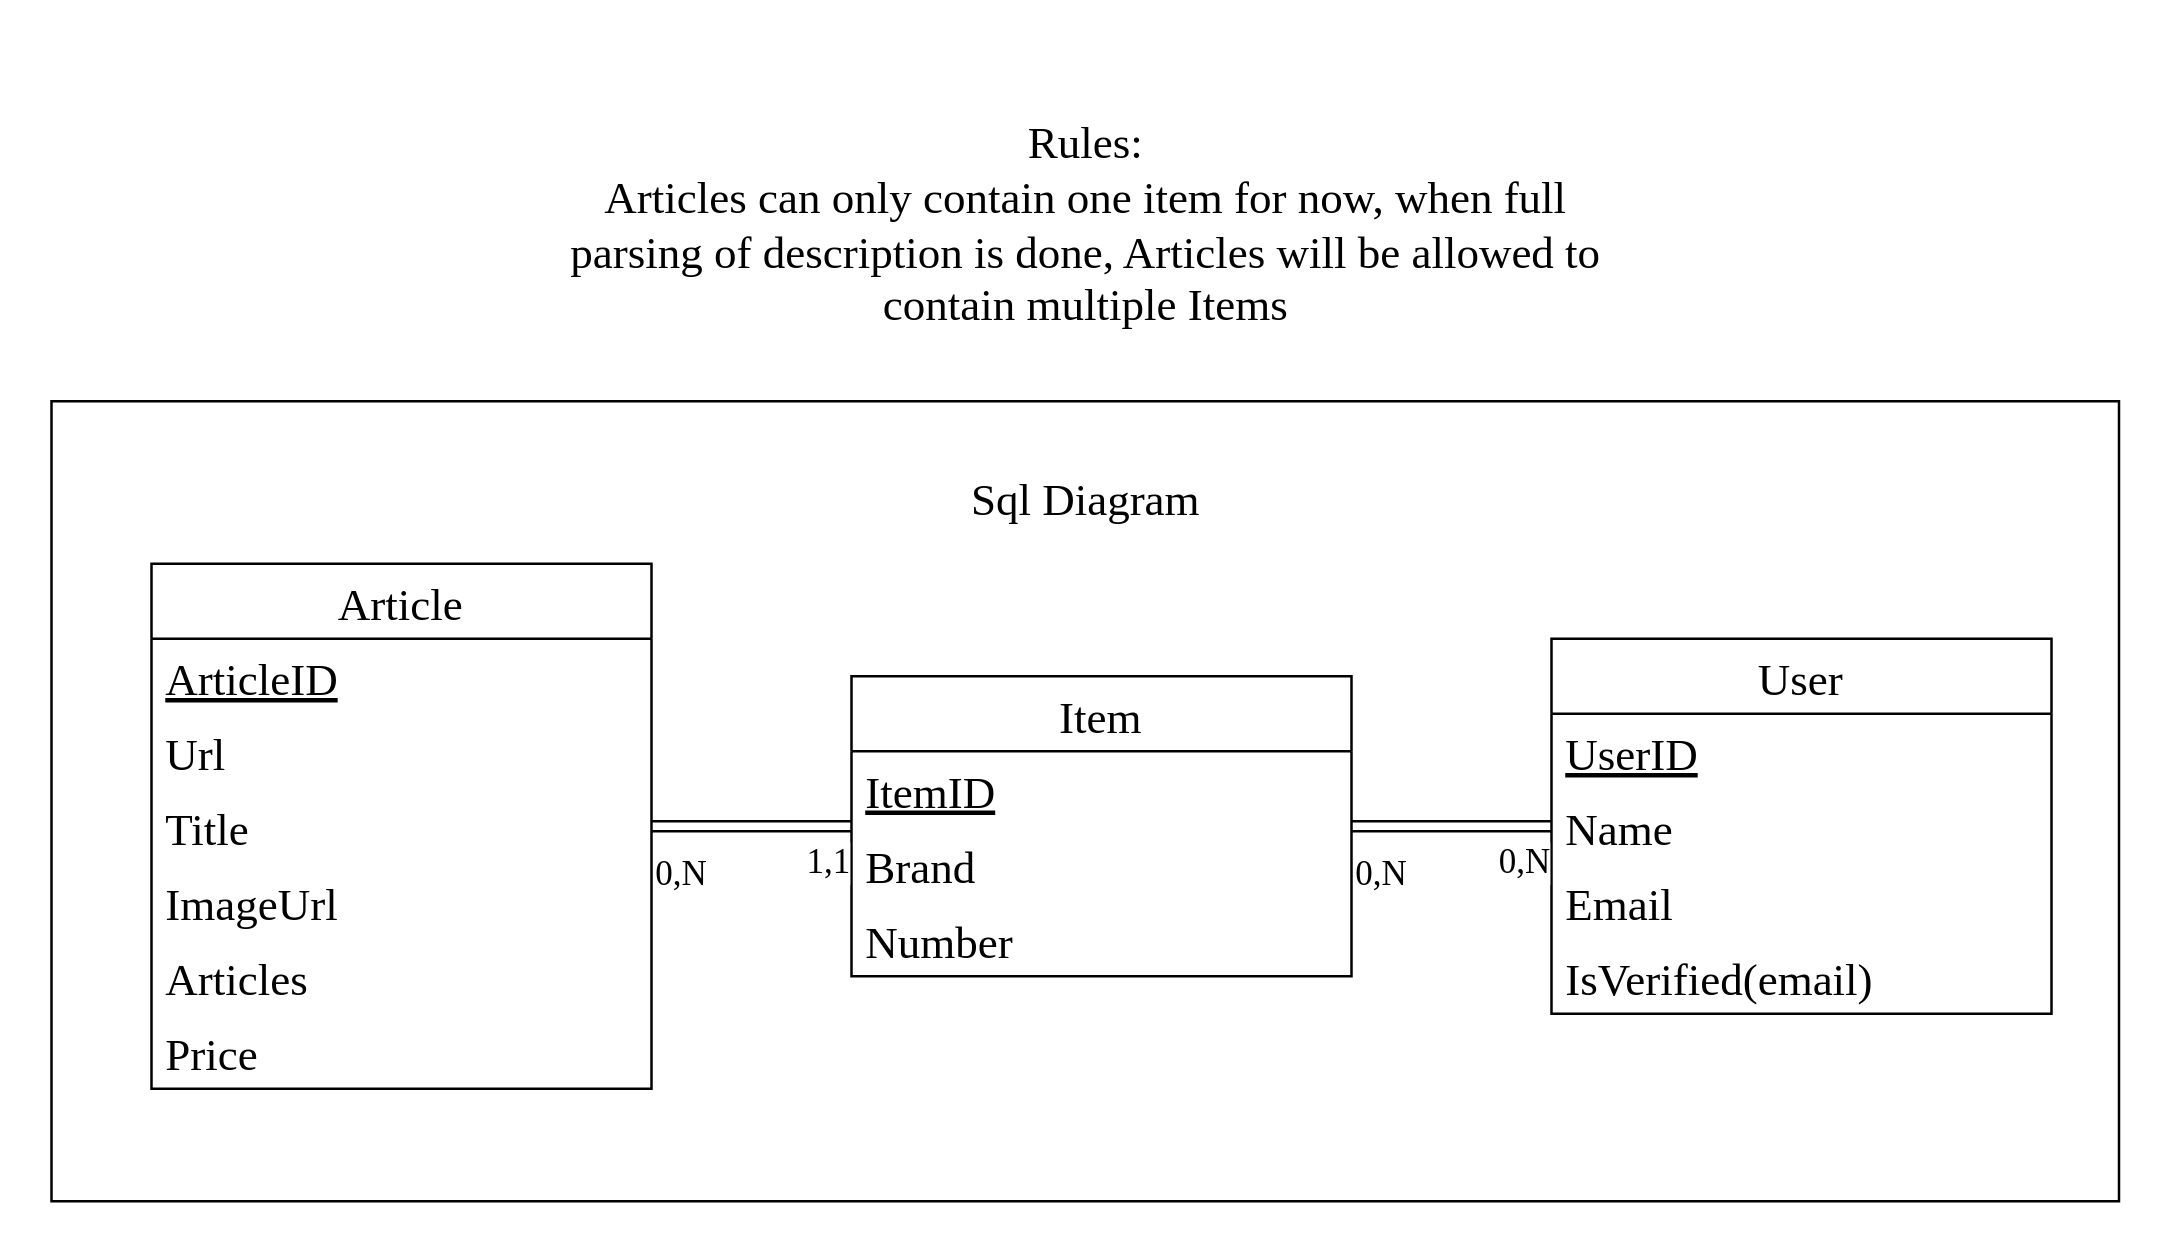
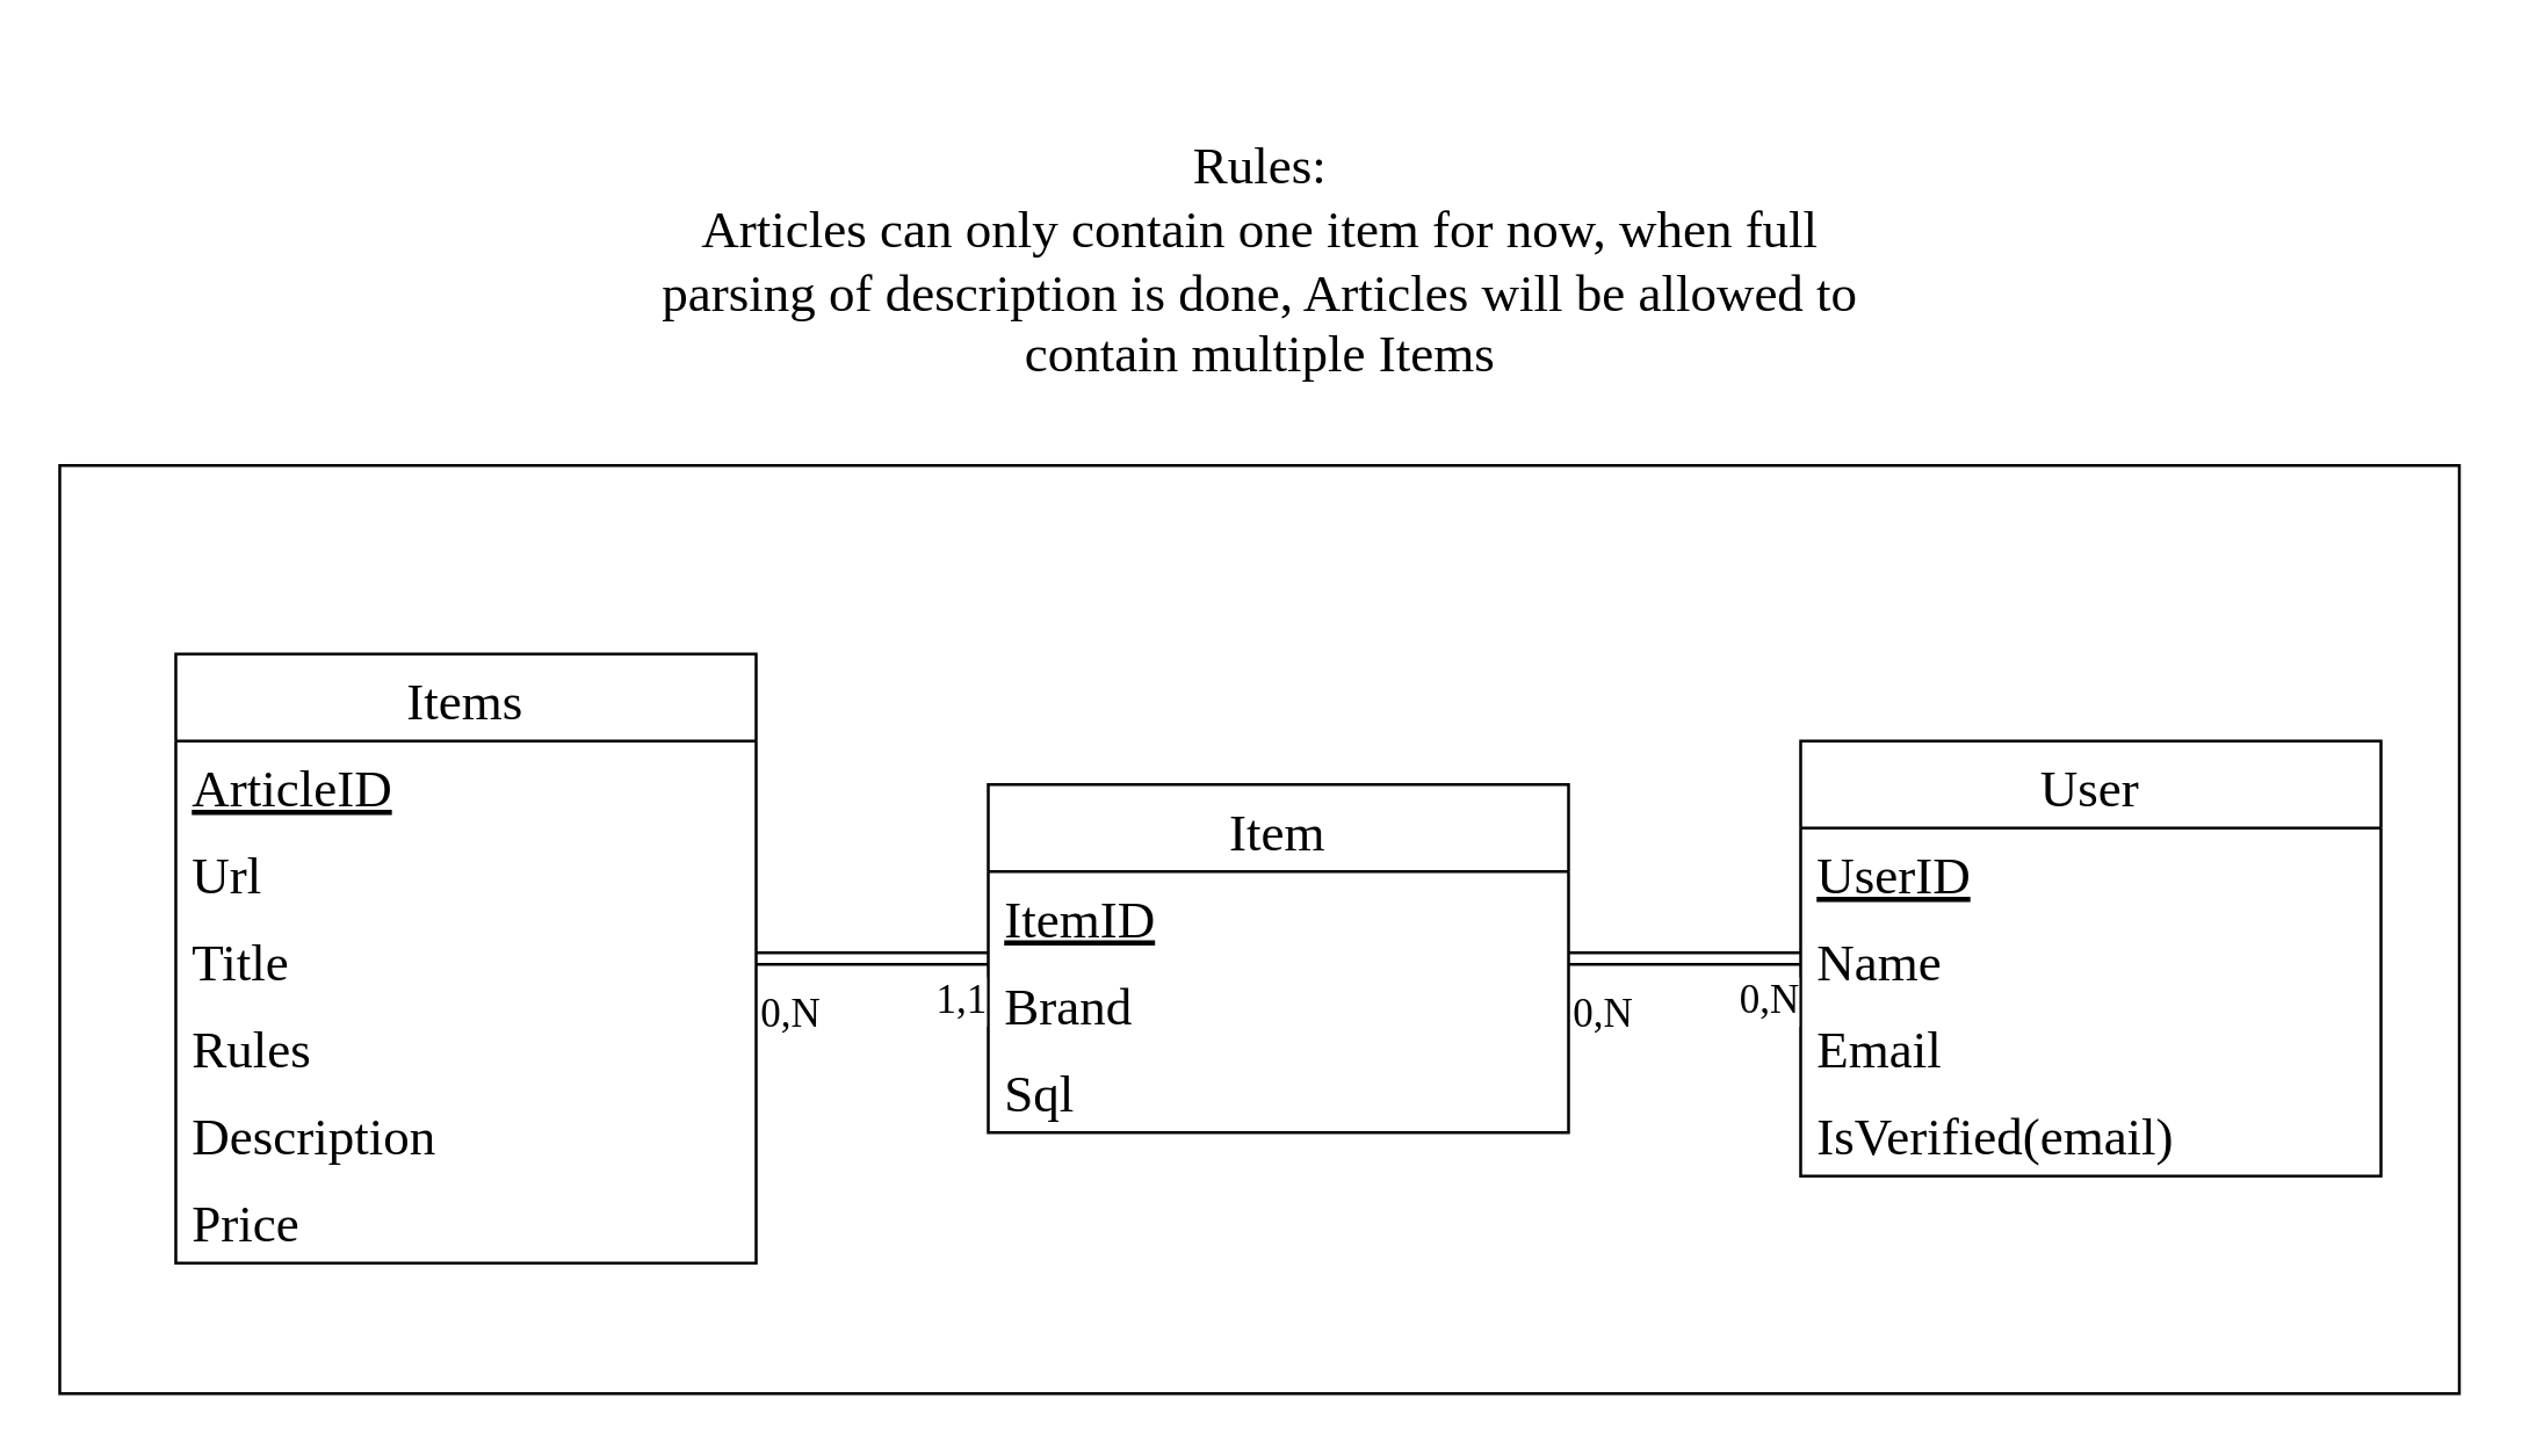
  <mxCell id="0" />
  <mxCell id="1" parent="0" />
  <mxCell id="2" value="" style="rounded=0;whiteSpace=wrap;html=1;fontFamily=Unispace;fontSize=18;fillColor=none;" vertex="1" parent="1"><mxGeometry y="160" width="827" height="320" as="geometry" x="20" /></mxCell>
- <mxCell id="3" value="Article" style="swimlane;fontStyle=0;childLayout=stackLayout;horizontal=1;startSize=30;horizontalStack=0;resizeParent=1;resizeParentMax=0;resizeLast=0;collapsible=1;marginBottom=0;fontFamily=Unispace;fontSize=18;" vertex="1" parent="1"><mxGeometry x="60" y="225" width="200" height="210" as="geometry" /></mxCell>
+ <mxCell id="3" value="Items" style="swimlane;fontStyle=0;childLayout=stackLayout;horizontal=1;startSize=30;horizontalStack=0;resizeParent=1;resizeParentMax=0;resizeLast=0;collapsible=1;marginBottom=0;fontFamily=Unispace;fontSize=18;" vertex="1" parent="1"><mxGeometry x="60" y="225" width="200" height="210" as="geometry" /></mxCell>
  <mxCell id="4" value="ArticleID" style="text;strokeColor=none;fillColor=none;align=left;verticalAlign=middle;spacingLeft=4;spacingRight=4;overflow=hidden;points=[[0,0.5],[1,0.5]];portConstraint=eastwest;rotatable=0;fontFamily=Unispace;fontSize=18;fontStyle=4" vertex="1" parent="3"><mxGeometry y="30" width="200" height="30" as="geometry" /></mxCell>
  <mxCell id="5" value="Url" style="text;strokeColor=none;fillColor=none;align=left;verticalAlign=middle;spacingLeft=4;spacingRight=4;overflow=hidden;points=[[0,0.5],[1,0.5]];portConstraint=eastwest;rotatable=0;fontFamily=Unispace;fontSize=18;" vertex="1" parent="3"><mxGeometry y="60" width="200" height="30" as="geometry" /></mxCell>
  <mxCell id="6" value="Title" style="text;strokeColor=none;fillColor=none;align=left;verticalAlign=middle;spacingLeft=4;spacingRight=4;overflow=hidden;points=[[0,0.5],[1,0.5]];portConstraint=eastwest;rotatable=0;fontFamily=Unispace;fontSize=18;" vertex="1" parent="3"><mxGeometry y="90" width="200" height="30" as="geometry" /></mxCell>
- <mxCell id="7" value="ImageUrl" style="text;strokeColor=none;fillColor=none;align=left;verticalAlign=middle;spacingLeft=4;spacingRight=4;overflow=hidden;points=[[0,0.5],[1,0.5]];portConstraint=eastwest;rotatable=0;fontFamily=Unispace;fontSize=18;" vertex="1" parent="3"><mxGeometry y="120" width="200" height="30" as="geometry" /></mxCell>
- <mxCell id="8" value="Articles" style="text;strokeColor=none;fillColor=none;align=left;verticalAlign=middle;spacingLeft=4;spacingRight=4;overflow=hidden;points=[[0,0.5],[1,0.5]];portConstraint=eastwest;rotatable=0;fontFamily=Unispace;fontSize=18;" vertex="1" parent="3"><mxGeometry y="150" width="200" height="30" as="geometry" /></mxCell>
+ <mxCell id="7" value="Rules" style="text;strokeColor=none;fillColor=none;align=left;verticalAlign=middle;spacingLeft=4;spacingRight=4;overflow=hidden;points=[[0,0.5],[1,0.5]];portConstraint=eastwest;rotatable=0;fontFamily=Unispace;fontSize=18;" vertex="1" parent="3"><mxGeometry y="120" width="200" height="30" as="geometry" /></mxCell>
+ <mxCell id="8" value="Description" style="text;strokeColor=none;fillColor=none;align=left;verticalAlign=middle;spacingLeft=4;spacingRight=4;overflow=hidden;points=[[0,0.5],[1,0.5]];portConstraint=eastwest;rotatable=0;fontFamily=Unispace;fontSize=18;" vertex="1" parent="3"><mxGeometry y="150" width="200" height="30" as="geometry" /></mxCell>
  <mxCell id="9" value="Price" style="text;strokeColor=none;fillColor=none;align=left;verticalAlign=middle;spacingLeft=4;spacingRight=4;overflow=hidden;points=[[0,0.5],[1,0.5]];portConstraint=eastwest;rotatable=0;fontFamily=Unispace;fontSize=18;" vertex="1" parent="3"><mxGeometry y="180" width="200" height="30" as="geometry" /></mxCell>
  <mxCell id="10" value="User" style="swimlane;fontStyle=0;childLayout=stackLayout;horizontal=1;startSize=30;horizontalStack=0;resizeParent=1;resizeParentMax=0;resizeLast=0;collapsible=1;marginBottom=0;fontFamily=Unispace;fontSize=18;" vertex="1" parent="1"><mxGeometry x="620" y="255" width="200" height="150" as="geometry" /></mxCell>
  <mxCell id="11" value="UserID" style="text;strokeColor=none;fillColor=none;align=left;verticalAlign=middle;spacingLeft=4;spacingRight=4;overflow=hidden;points=[[0,0.5],[1,0.5]];portConstraint=eastwest;rotatable=0;fontFamily=Unispace;fontSize=18;fontStyle=4" vertex="1" parent="10"><mxGeometry y="30" width="200" height="30" as="geometry" /></mxCell>
  <mxCell id="12" value="Name" style="text;strokeColor=none;fillColor=none;align=left;verticalAlign=middle;spacingLeft=4;spacingRight=4;overflow=hidden;points=[[0,0.5],[1,0.5]];portConstraint=eastwest;rotatable=0;fontFamily=Unispace;fontSize=18;" vertex="1" parent="10"><mxGeometry y="60" width="200" height="30" as="geometry" /></mxCell>
  <mxCell id="13" value="Email" style="text;strokeColor=none;fillColor=none;align=left;verticalAlign=middle;spacingLeft=4;spacingRight=4;overflow=hidden;points=[[0,0.5],[1,0.5]];portConstraint=eastwest;rotatable=0;fontFamily=Unispace;fontSize=18;" vertex="1" parent="10"><mxGeometry y="90" width="200" height="30" as="geometry" /></mxCell>
  <mxCell id="14" value="IsVerified(email)" style="text;strokeColor=none;fillColor=none;align=left;verticalAlign=middle;spacingLeft=4;spacingRight=4;overflow=hidden;points=[[0,0.5],[1,0.5]];portConstraint=eastwest;rotatable=0;fontFamily=Unispace;fontSize=18;" vertex="1" parent="10"><mxGeometry y="120" width="200" height="30" as="geometry" /></mxCell>
  <mxCell id="15" value="Item" style="swimlane;fontStyle=0;childLayout=stackLayout;horizontal=1;startSize=30;horizontalStack=0;resizeParent=1;resizeParentMax=0;resizeLast=0;collapsible=1;marginBottom=0;fontFamily=Unispace;fontSize=18;" vertex="1" parent="1"><mxGeometry x="340" y="270" width="200" height="120" as="geometry" /></mxCell>
  <mxCell id="16" value="ItemID" style="text;strokeColor=none;fillColor=none;align=left;verticalAlign=middle;spacingLeft=4;spacingRight=4;overflow=hidden;points=[[0,0.5],[1,0.5]];portConstraint=eastwest;rotatable=0;fontFamily=Unispace;fontSize=18;fontStyle=4" vertex="1" parent="15"><mxGeometry y="30" width="200" height="30" as="geometry" /></mxCell>
  <mxCell id="17" value="Brand" style="text;strokeColor=none;fillColor=none;align=left;verticalAlign=middle;spacingLeft=4;spacingRight=4;overflow=hidden;points=[[0,0.5],[1,0.5]];portConstraint=eastwest;rotatable=0;fontFamily=Unispace;fontSize=18;" vertex="1" parent="15"><mxGeometry y="60" width="200" height="30" as="geometry" /></mxCell>
- <mxCell id="18" value="Number" style="text;strokeColor=none;fillColor=none;align=left;verticalAlign=middle;spacingLeft=4;spacingRight=4;overflow=hidden;points=[[0,0.5],[1,0.5]];portConstraint=eastwest;rotatable=0;fontFamily=Unispace;fontSize=18;" vertex="1" parent="15"><mxGeometry y="90" width="200" height="30" as="geometry" /></mxCell>
+ <mxCell id="18" value="Sql" style="text;strokeColor=none;fillColor=none;align=left;verticalAlign=middle;spacingLeft=4;spacingRight=4;overflow=hidden;points=[[0,0.5],[1,0.5]];portConstraint=eastwest;rotatable=0;fontFamily=Unispace;fontSize=18;" vertex="1" parent="15"><mxGeometry y="90" width="200" height="30" as="geometry" /></mxCell>
  <mxCell id="19" value="Rules:&lt;br&gt;Articles can only contain one item for now, when full parsing of description is done, Articles will be allowed to contain multiple Items" style="text;html=1;strokeColor=none;fillColor=none;align=center;verticalAlign=middle;whiteSpace=wrap;rounded=0;fontFamily=Unispace;fontSize=18;" vertex="1" parent="1"><mxGeometry x="214" y="20" width="440" height="140" as="geometry" /></mxCell>
- <mxCell id="20" value="Sql Diagram" style="text;html=1;strokeColor=none;fillColor=none;align=center;verticalAlign=middle;whiteSpace=wrap;rounded=0;fontFamily=Unispace;fontSize=18;" vertex="1" parent="1"><mxGeometry x="354" y="180" width="160" height="40" as="geometry" /></mxCell>
  <mxCell id="21" value="" style="endArrow=classic;html=1;fontFamily=Unispace;fontSize=18;exitX=1;exitY=0.5;exitDx=0;exitDy=0;strokeColor=default;shape=link;" edge="1" parent="1" source="6"><mxGeometry relative="1" as="geometry"><mxPoint x="350" y="380" as="sourcePoint" /><mxPoint x="340" y="330" as="targetPoint" /></mxGeometry></mxCell>
  <mxCell id="22" value="0,N" style="edgeLabel;resizable=0;html=1;align=left;verticalAlign=bottom;fontFamily=Unispace;fontSize=14;fillColor=none;" connectable="0" vertex="1" parent="21"><mxGeometry x="-1" relative="1" as="geometry"><mxPoint y="30" as="offset" /></mxGeometry></mxCell>
  <mxCell id="23" value="1,1" style="edgeLabel;resizable=0;html=1;align=right;verticalAlign=bottom;fontFamily=Unispace;fontSize=14;fillColor=none;" connectable="0" vertex="1" parent="21"><mxGeometry x="1" relative="1" as="geometry"><mxPoint y="25" as="offset" /></mxGeometry></mxCell>
  <mxCell id="24" value="" style="endArrow=classic;html=1;fontFamily=Unispace;fontSize=18;entryX=0;entryY=0.5;entryDx=0;entryDy=0;strokeColor=default;shape=link;" edge="1" parent="1" target="12"><mxGeometry relative="1" as="geometry"><mxPoint x="540" y="330" as="sourcePoint" /><mxPoint x="450" y="345" as="targetPoint" /></mxGeometry></mxCell>
  <mxCell id="25" value="0,N" style="edgeLabel;resizable=0;html=1;align=left;verticalAlign=bottom;fontFamily=Unispace;fontSize=14;fillColor=none;" connectable="0" vertex="1" parent="24"><mxGeometry x="-1" relative="1" as="geometry"><mxPoint y="30" as="offset" /></mxGeometry></mxCell>
  <mxCell id="26" value="0,N" style="edgeLabel;resizable=0;html=1;align=right;verticalAlign=bottom;fontFamily=Unispace;fontSize=14;fillColor=none;" connectable="0" vertex="1" parent="24"><mxGeometry x="1" relative="1" as="geometry"><mxPoint y="25" as="offset" /></mxGeometry></mxCell>
